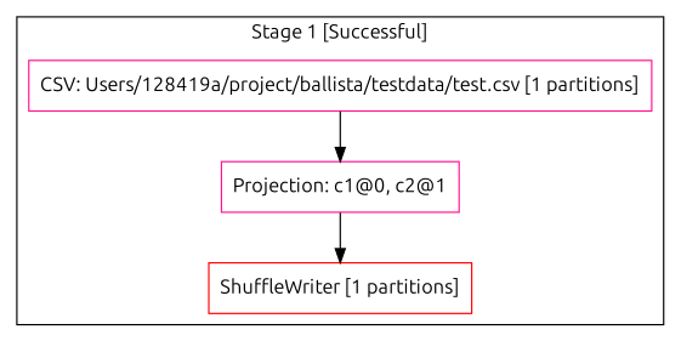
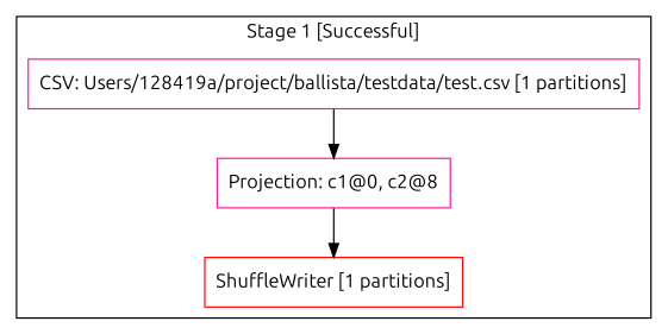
  digraph {
    fontname=Ubuntu
    node [shape=box color=deeppink fontname=Ubuntu]
    edge [arrowhead=normal fontname=Ubuntu]
    n1 [label="ShuffleWriter [1 partitions]" color=red]
-   n2 [label="Projection: c1@0, c2@1"]
+   n2 [label="Projection: c1@0, c2@8"]
    n3 [label="CSV: Users/128419a/project/ballista/testdata/test.csv [1 partitions]"]
    subgraph cluster_1 {
      label="Stage 1 [Successful]"
      n1
      n2
      n3
    }
    n2 -> n1
    n3 -> n2
  }
